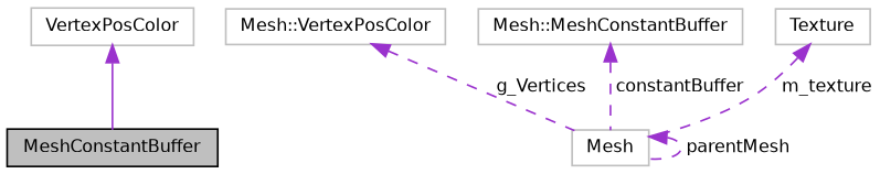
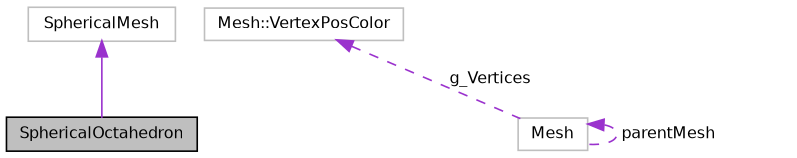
  digraph {
    node [color=grey75 fillcolor=white fontname=Helvetica fontsize=10 shape=record style=filled]
    edge [color=darkorchid3 dir=back fontname=Helvetica fontsize=10 labelfontname=Helvetica labelfontsize=10 style=dashed]
-   n1 [color=black fillcolor=grey75 fontcolor=black height=0.2 label=MeshConstantBuffer width=0.4]
-   n2 [height=0.2 label=VertexPosColor width=0.4]
+   n1 [color=black fillcolor=grey75 fontcolor=black height=0.2 label=SphericalOctahedron width=0.4]
+   n2 [height=0.2 label=SphericalMesh width=0.4]
    n3 [height=0.2 label=Mesh width=0.4]
    n4 [height=0.2 label="Mesh::VertexPosColor" width=0.4]
-   n5 [height=0.2 label="Mesh::MeshConstantBuffer" width=0.4]
-   n6 [height=0.2 label=Texture width=0.4]
    n2 -> n1 [style=solid]
    n3 -> n3 [label=" parentMesh"]
    n4 -> n3 [label=" g_Vertices"]
-   n5 -> n3 [label=" constantBuffer"]
-   n6 -> n3 [label=" m_texture"]
  }
